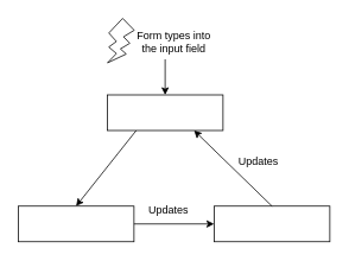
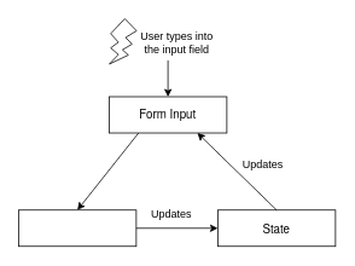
  <mxCell id="0" />
  <mxCell id="1" parent="0" />
  <mxCell id="2" value="" style="rounded=0;whiteSpace=wrap;html=1;" parent="1" vertex="1"><mxGeometry x="240" y="231" width="130" height="40" as="geometry" /></mxCell>
+ <mxCell id="3" value="&lt;p style=&quot;margin: 0px; font-variant-numeric: normal; font-variant-east-asian: normal; font-stretch: normal; font-size: 13px; line-height: normal; font-family: &amp;quot;Helvetica Neue&amp;quot;; text-align: start;&quot; class=&quot;p1&quot;&gt;State&lt;/p&gt;" style="text;html=1;strokeColor=none;fillColor=none;align=center;verticalAlign=middle;whiteSpace=wrap;rounded=0;fontSize=12;fontFamily=Helvetica;" parent="1" vertex="1"><mxGeometry x="268.25" y="236" width="73.5" height="30" as="geometry" /></mxCell>
  <mxCell id="4" value="" style="rounded=0;whiteSpace=wrap;html=1;" parent="1" vertex="1"><mxGeometry x="120" y="106" width="130" height="40" as="geometry" /></mxCell>
+ <mxCell id="5" value="&lt;p style=&quot;margin: 0px; font-variant-numeric: normal; font-variant-east-asian: normal; font-stretch: normal; font-size: 13px; line-height: normal; font-family: &amp;quot;Helvetica Neue&amp;quot;; text-align: start;&quot; class=&quot;p1&quot;&gt;Form Input&lt;/p&gt;" style="text;html=1;strokeColor=none;fillColor=none;align=center;verticalAlign=middle;whiteSpace=wrap;rounded=0;fontSize=12;fontFamily=Helvetica;" parent="1" vertex="1"><mxGeometry x="148.25" y="110" width="73.5" height="30" as="geometry" /></mxCell>
  <mxCell id="6" value="" style="rounded=0;whiteSpace=wrap;html=1;" parent="1" vertex="1"><mxGeometry x="20" y="231" width="130" height="40" as="geometry" /></mxCell>
  <mxCell id="7" value="" style="endArrow=classic;html=1;exitX=0.25;exitY=1;exitDx=0;exitDy=0;entryX=0.5;entryY=0;entryDx=0;entryDy=0;" parent="1" source="4" target="6" edge="1"><mxGeometry width="50" height="50" relative="1" as="geometry"><mxPoint x="390" y="196" as="sourcePoint" /><mxPoint x="440" y="146" as="targetPoint" /></mxGeometry></mxCell>
  <mxCell id="8" value="" style="endArrow=classic;html=1;exitX=1;exitY=0.5;exitDx=0;exitDy=0;entryX=0;entryY=0.5;entryDx=0;entryDy=0;" parent="1" source="6" target="2" edge="1"><mxGeometry width="50" height="50" relative="1" as="geometry"><mxPoint x="390" y="196" as="sourcePoint" /><mxPoint x="440" y="146" as="targetPoint" /></mxGeometry></mxCell>
  <mxCell id="9" value="" style="endArrow=classic;html=1;entryX=0.75;entryY=1;entryDx=0;entryDy=0;exitX=0.5;exitY=0;exitDx=0;exitDy=0;" parent="1" source="2" target="4" edge="1"><mxGeometry width="50" height="50" relative="1" as="geometry"><mxPoint x="390" y="196" as="sourcePoint" /><mxPoint x="440" y="146" as="targetPoint" /></mxGeometry></mxCell>
  <mxCell id="10" value="Updates" style="text;html=1;strokeColor=none;fillColor=none;align=center;verticalAlign=middle;whiteSpace=wrap;rounded=0;" parent="1" vertex="1"><mxGeometry x="159" y="221" width="60" height="30" as="geometry" /></mxCell>
  <mxCell id="11" value="Updates" style="text;html=1;strokeColor=none;fillColor=none;align=center;verticalAlign=middle;whiteSpace=wrap;rounded=0;" parent="1" vertex="1"><mxGeometry x="260" y="166" width="60" height="30" as="geometry" /></mxCell>
  <mxCell id="12" value="" style="verticalLabelPosition=bottom;verticalAlign=top;html=1;shape=mxgraph.basic.flash" parent="1" vertex="1"><mxGeometry x="120.25" y="20" width="30" height="50" as="geometry" /></mxCell>
- <mxCell id="13" value="Form types into the input field" style="text;html=1;strokeColor=none;fillColor=none;align=center;verticalAlign=middle;whiteSpace=wrap;rounded=0;" parent="1" vertex="1"><mxGeometry x="145" y="32" width="100" height="30" as="geometry" /></mxCell>
+ <mxCell id="13" value="User types into the input field" style="text;html=1;strokeColor=none;fillColor=none;align=center;verticalAlign=middle;whiteSpace=wrap;rounded=0;" parent="1" vertex="1"><mxGeometry x="145" y="32" width="100" height="30" as="geometry" /></mxCell>
  <mxCell id="14" value="" style="endArrow=classic;html=1;entryX=0.5;entryY=0;entryDx=0;entryDy=0;" parent="1" target="4" edge="1"><mxGeometry width="50" height="50" relative="1" as="geometry"><mxPoint x="185" y="66" as="sourcePoint" /><mxPoint x="440" y="126" as="targetPoint" /></mxGeometry></mxCell>
